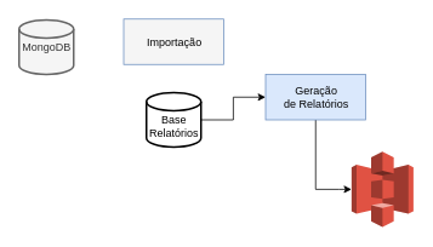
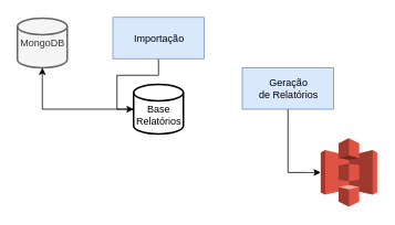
  <mxCell id="0" />
  <mxCell id="1" parent="0" />
  <mxCell id="2" value="MongoDB" style="strokeWidth=2;html=1;shape=mxgraph.flowchart.database;whiteSpace=wrap;fillColor=#f5f5f5;strokeColor=#666666;fontColor=#333333;" vertex="1" parent="1"><mxGeometry x="20.5" y="21.5" width="60" height="60" as="geometry" /></mxCell>
- <mxCell id="4" value="Importação" style="html=1;fillColor=#f5f5f5;strokeColor=#6c8ebf;" vertex="1" parent="1"><mxGeometry x="135.5" y="20.5" width="110" height="50" as="geometry" /></mxCell>
- <mxCell id="5" value="" style="edgeStyle=orthogonalEdgeStyle;rounded=0;orthogonalLoop=1;jettySize=auto;html=1;entryX=0;entryY=0.5;entryDx=0;entryDy=0;" edge="1" parent="1" source="6" target="8"><mxGeometry relative="1" as="geometry"><mxPoint x="261.5" y="124.5" as="targetPoint" /></mxGeometry></mxCell>
+ <mxCell id="3" value="" style="edgeStyle=orthogonalEdgeStyle;rounded=0;orthogonalLoop=1;jettySize=auto;html=1;entryX=0;entryY=0.5;entryDx=0;entryDy=0;entryPerimeter=0;" edge="1" parent="1" source="4" target="6"><mxGeometry relative="1" as="geometry"><mxPoint x="325.5" y="45.5" as="targetPoint" /></mxGeometry></mxCell>
+ <mxCell id="4" value="Importação" style="html=1;fillColor=#dae8fc;strokeColor=#6c8ebf;" vertex="1" parent="1"><mxGeometry x="135.5" y="20.5" width="110" height="50" as="geometry" /></mxCell>
+ <mxCell id="5" value="" style="edgeStyle=orthogonalEdgeStyle;rounded=0;orthogonalLoop=1;jettySize=auto;html=1;" edge="1" parent="1" source="6" target="2"><mxGeometry relative="1" as="geometry"><mxPoint x="261.5" y="124.5" as="targetPoint" /></mxGeometry></mxCell>
  <mxCell id="6" value="&lt;br&gt;Base&lt;br&gt;Relatórios&lt;br&gt;" style="strokeWidth=2;html=1;shape=mxgraph.flowchart.database;whiteSpace=wrap;" vertex="1" parent="1"><mxGeometry x="160.5" y="101.5" width="60" height="60" as="geometry" /></mxCell>
  <mxCell id="7" value="" style="edgeStyle=orthogonalEdgeStyle;rounded=0;orthogonalLoop=1;jettySize=auto;html=1;entryX=0;entryY=0.5;entryDx=0;entryDy=0;entryPerimeter=0;" edge="1" parent="1" source="8" target="9"><mxGeometry relative="1" as="geometry"><mxPoint x="769" y="402" as="targetPoint" /><Array as="points"><mxPoint x="347" y="208" /><mxPoint x="372" y="208" /></Array></mxGeometry></mxCell>
  <mxCell id="8" value="Geração &lt;br&gt;de Relatórios" style="html=1;fillColor=#dae8fc;strokeColor=#6c8ebf;" vertex="1" parent="1"><mxGeometry x="291.5" y="81.5" width="110" height="50" as="geometry" /></mxCell>
  <mxCell id="9" value="" style="outlineConnect=0;dashed=0;verticalLabelPosition=bottom;verticalAlign=top;align=center;html=1;shape=mxgraph.aws3.s3;fillColor=#E05243;gradientColor=none;" vertex="1" parent="1"><mxGeometry x="386" y="166.5" width="68" height="83" as="geometry" /></mxCell>
